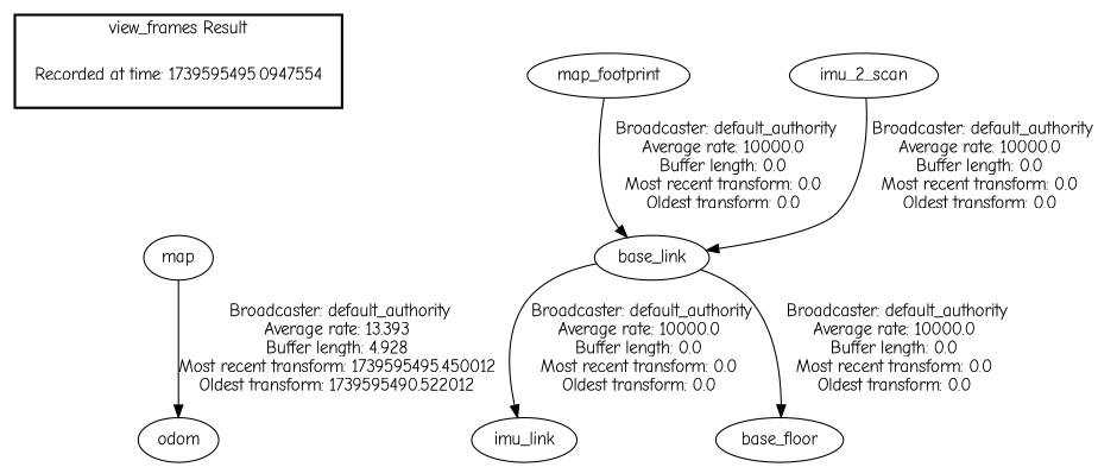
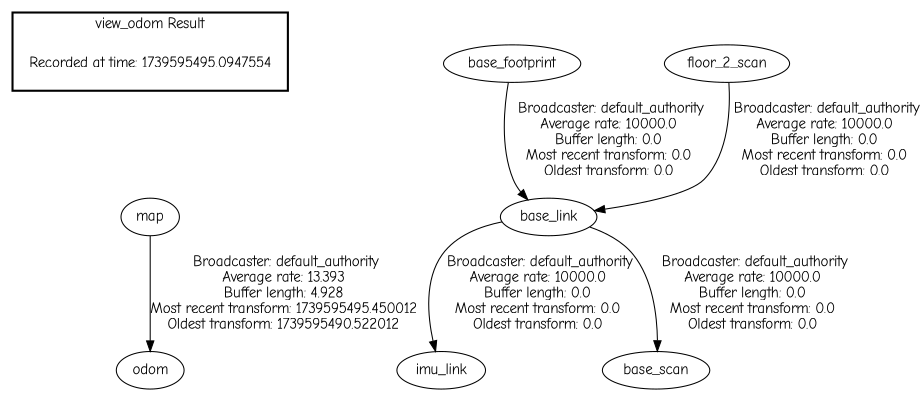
  digraph {
    fontname="Comic Neue"
    node [fontname="Comic Neue"]
    edge [fontname="Comic Neue"]
    "Recorded at time: 1739595495.0947554" [shape=plaintext]
    map
    odom
-   base_footprint [label=map_footprint]
+   base_footprint
    base_link
    imu_link
-   base_scan [label=base_floor]
-   floor_2_scan [label=imu_2_scan]
+   base_scan
+   floor_2_scan
    subgraph cluster_1 {
      color=black
-     label="view_frames Result"
+     label="view_odom Result"
      style=bold
      "Recorded at time: 1739595495.0947554"
    }
    "Recorded at time: 1739595495.0947554" -> map [style=invis]
    map -> odom [label=" Broadcaster: default_authority\nAverage rate: 13.393\nBuffer length: 4.928\nMost recent transform: 1739595495.450012\nOldest transform: 1739595490.522012\n"]
    base_footprint -> base_link [label=" Broadcaster: default_authority\nAverage rate: 10000.0\nBuffer length: 0.0\nMost recent transform: 0.0\nOldest transform: 0.0\n"]
    base_link -> imu_link [label=" Broadcaster: default_authority\nAverage rate: 10000.0\nBuffer length: 0.0\nMost recent transform: 0.0\nOldest transform: 0.0\n"]
    base_link -> base_scan [label=" Broadcaster: default_authority\nAverage rate: 10000.0\nBuffer length: 0.0\nMost recent transform: 0.0\nOldest transform: 0.0\n"]
    floor_2_scan -> base_link [label=" Broadcaster: default_authority\nAverage rate: 10000.0\nBuffer length: 0.0\nMost recent transform: 0.0\nOldest transform: 0.0\n"]
  }
